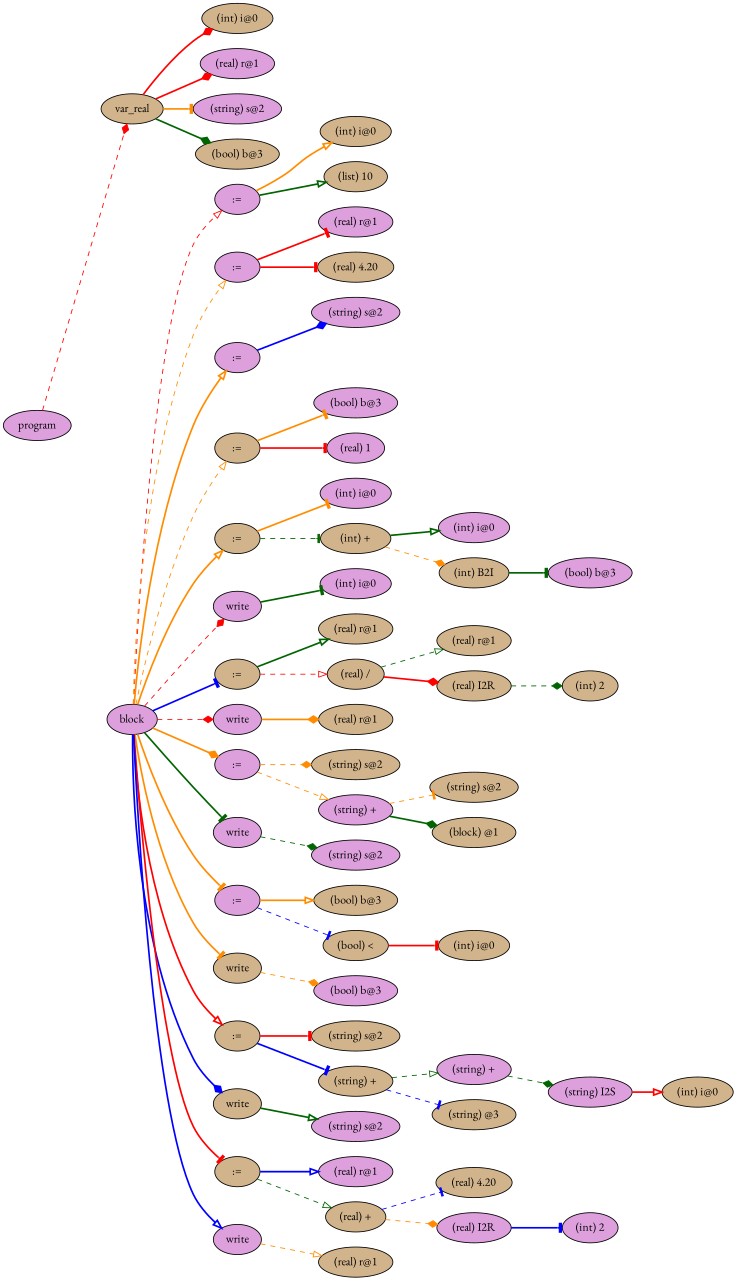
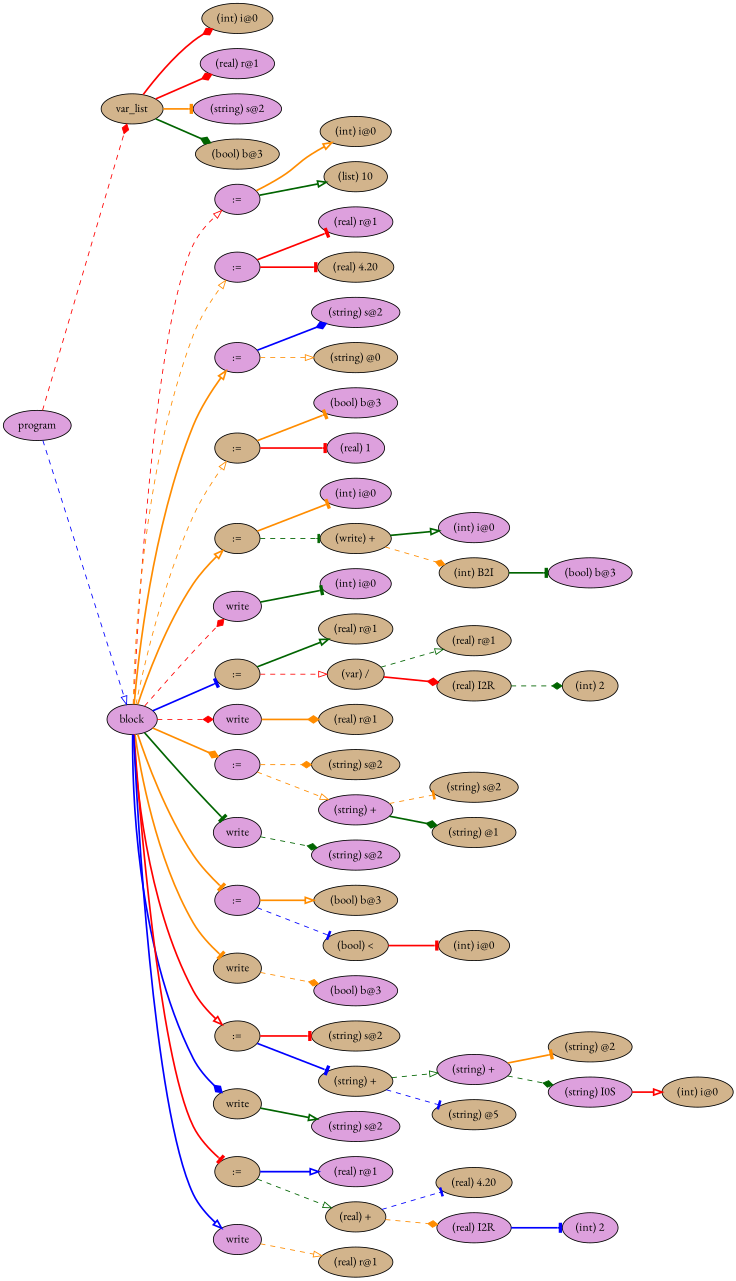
  digraph {
    fontname="EB Garamond"
    ordering=out
    rankdir=LR
    node [fillcolor=tan fontname="EB Garamond" style=filled]
    edge [arrowhead=onormal color=darkorange fontname="EB Garamond" style=bold]
    n1 [fillcolor=plum label=program]
-   n2 [label=var_real]
+   n2 [label=var_list]
    n3 [fillcolor=plum label=block]
    n4 [label="(int) i@0"]
    n5 [fillcolor=plum label="(real) r@1"]
    n6 [fillcolor=plum label="(string) s@2"]
    n7 [label="(bool) b@3"]
    n8 [fillcolor=plum label=":="]
    n9 [fillcolor=plum label=":="]
    n10 [fillcolor=plum label=":="]
    n11 [label=":="]
    n12 [label=":="]
    n13 [fillcolor=plum label=write]
    n14 [label=":="]
    n15 [fillcolor=plum label=write]
    n16 [fillcolor=plum label=":="]
    n17 [fillcolor=plum label=write]
    n18 [fillcolor=plum label=":="]
    n19 [label=write]
    n20 [label=":="]
    n21 [label=write]
    n22 [label=":="]
    n23 [fillcolor=plum label=write]
    n24 [label="(int) i@0"]
    n25 [label="(list) 10"]
    n26 [fillcolor=plum label="(real) r@1"]
    n27 [label="(real) 4.20"]
    n28 [fillcolor=plum label="(string) s@2"]
+   n29 [label="(string) @0"]
    n30 [fillcolor=plum label="(bool) b@3"]
    n31 [fillcolor=plum label="(real) 1"]
    n32 [fillcolor=plum label="(int) i@0"]
-   n33 [label="(int) +"]
+   n33 [label="(write) +"]
    n34 [fillcolor=plum label="(int) i@0"]
    n35 [label="(real) r@1"]
-   n36 [label="(real) /"]
+   n36 [label="(var) /"]
    n37 [label="(real) r@1"]
    n38 [label="(string) s@2"]
    n39 [fillcolor=plum label="(string) +"]
    n40 [fillcolor=plum label="(string) s@2"]
    n41 [label="(bool) b@3"]
    n42 [label="(bool) <"]
    n43 [fillcolor=plum label="(bool) b@3"]
    n44 [label="(string) s@2"]
    n45 [label="(string) +"]
    n46 [fillcolor=plum label="(string) s@2"]
    n47 [fillcolor=plum label="(real) r@1"]
    n48 [label="(real) +"]
    n49 [label="(real) r@1"]
    n50 [fillcolor=plum label="(int) i@0"]
    n51 [label="(int) B2I"]
    n52 [fillcolor=plum label="(bool) b@3"]
    n53 [label="(real) r@1"]
    n54 [label="(real) I2R"]
    n55 [label="(int) 2"]
    n56 [label="(string) s@2"]
-   n57 [label="(block) @1"]
+   n57 [label="(string) @1"]
    n58 [label="(int) i@0"]
    n59 [fillcolor=plum label="(string) +"]
-   n60 [label="(string) @3"]
-   n62 [fillcolor=plum label="(string) I2S"]
+   n60 [label="(string) @5"]
+   n61 [label="(string) @2"]
+   n62 [fillcolor=plum label="(string) I0S"]
    n63 [label="(int) i@0"]
    n64 [label="(real) 4.20"]
    n65 [fillcolor=plum label="(real) I2R"]
    n66 [fillcolor=plum label="(int) 2"]
    n1 -> n2 [arrowhead=diamond color=red style=dashed]
+   n1 -> n3 [color=blue style=dashed]
    n2 -> n4 [arrowhead=diamond color=red]
    n2 -> n5 [arrowhead=diamond color=red]
    n2 -> n6 [arrowhead=tee]
    n2 -> n7 [arrowhead=diamond color=darkgreen]
    n3 -> n8 [color=red style=dashed]
    n3 -> n9 [style=dashed]
    n3 -> n10
    n3 -> n11 [style=dashed]
    n3 -> n12
    n3 -> n13 [arrowhead=diamond color=red style=dashed]
    n3 -> n14 [arrowhead=tee color=blue]
    n3 -> n15 [arrowhead=diamond color=red style=dashed]
    n3 -> n16 [arrowhead=diamond]
    n3 -> n17 [arrowhead=tee color=darkgreen]
    n3 -> n18 [arrowhead=tee]
    n3 -> n19 [arrowhead=tee]
    n3 -> n20 [color=red]
    n3 -> n21 [arrowhead=diamond color=blue]
    n3 -> n22 [arrowhead=tee color=red]
    n3 -> n23 [color=blue]
    n8 -> n24
    n8 -> n25 [color=darkgreen]
    n9 -> n26 [arrowhead=tee color=red]
    n9 -> n27 [arrowhead=tee color=red]
    n10 -> n28 [arrowhead=diamond color=blue]
+   n10 -> n29 [style=dashed]
    n11 -> n30 [arrowhead=tee]
    n11 -> n31 [arrowhead=tee color=red]
    n12 -> n32 [arrowhead=tee]
    n12 -> n33 [arrowhead=tee color=darkgreen style=dashed]
    n13 -> n34 [arrowhead=tee color=darkgreen]
    n14 -> n35 [color=darkgreen]
    n14 -> n36 [color=red style=dashed]
    n15 -> n37 [arrowhead=diamond]
    n16 -> n38 [arrowhead=diamond style=dashed]
    n16 -> n39 [style=dashed]
    n17 -> n40 [arrowhead=diamond color=darkgreen style=dashed]
    n18 -> n41
    n18 -> n42 [arrowhead=tee color=blue style=dashed]
    n19 -> n43 [arrowhead=diamond style=dashed]
    n20 -> n44 [arrowhead=tee color=red]
    n20 -> n45 [arrowhead=tee color=blue]
    n21 -> n46 [color=darkgreen]
    n22 -> n47 [color=blue]
    n22 -> n48 [color=darkgreen style=dashed]
    n23 -> n49 [style=dashed]
    n33 -> n50 [color=darkgreen]
    n33 -> n51 [arrowhead=diamond style=dashed]
    n36 -> n53 [color=darkgreen style=dashed]
    n36 -> n54 [arrowhead=diamond color=red]
    n39 -> n56 [arrowhead=tee style=dashed]
    n39 -> n57 [arrowhead=diamond color=darkgreen]
    n42 -> n58 [arrowhead=tee color=red]
    n45 -> n59 [color=darkgreen style=dashed]
    n45 -> n60 [arrowhead=tee color=blue style=dashed]
    n48 -> n64 [arrowhead=tee color=blue style=dashed]
    n48 -> n65 [arrowhead=diamond style=dashed]
    n51 -> n52 [arrowhead=tee color=darkgreen]
    n54 -> n55 [arrowhead=diamond color=darkgreen style=dashed]
+   n59 -> n61 [arrowhead=tee]
    n59 -> n62 [arrowhead=diamond color=darkgreen style=dashed]
    n62 -> n63 [color=red]
    n65 -> n66 [arrowhead=tee color=blue]
  }
